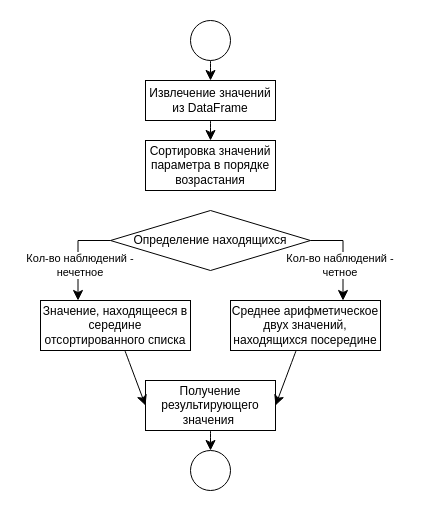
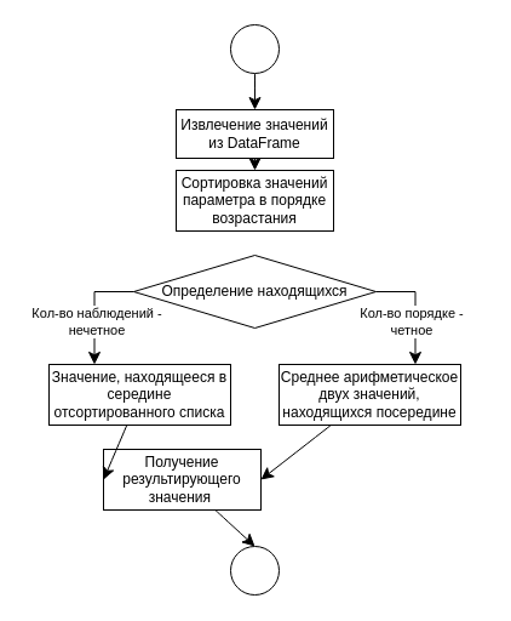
  <mxCell id="0" />
  <mxCell id="1" parent="0" />
  <mxCell id="2" style="edgeStyle=none;curved=1;rounded=0;orthogonalLoop=1;jettySize=auto;html=1;fontSize=12;startSize=8;endSize=8;" edge="1" parent="1" source="3" target="5"><mxGeometry relative="1" as="geometry" /></mxCell>
  <mxCell id="3" value="" style="ellipse;whiteSpace=wrap;html=1;aspect=fixed;" vertex="1" parent="1"><mxGeometry x="190" y="20" width="40" height="40" as="geometry" /></mxCell>
  <mxCell id="4" style="edgeStyle=none;curved=1;rounded=0;orthogonalLoop=1;jettySize=auto;html=1;fontSize=12;startSize=8;endSize=8;" edge="1" parent="1" source="5" target="6"><mxGeometry relative="1" as="geometry" /></mxCell>
- <mxCell id="5" value="Извлечение значений из DataFrame" style="rounded=0;whiteSpace=wrap;html=1;" vertex="1" parent="1"><mxGeometry x="145" y="80" width="130" height="40" as="geometry" /></mxCell>
+ <mxCell id="5" value="Извлечение значений из DataFrame" style="rounded=0;whiteSpace=wrap;html=1;" vertex="1" parent="1"><mxGeometry x="145" y="90" width="130" height="40" as="geometry" /></mxCell>
  <mxCell id="6" value="Сортировка значений параметра в порядке возрастания" style="rounded=0;whiteSpace=wrap;html=1;" vertex="1" parent="1"><mxGeometry x="145" y="140" width="130" height="50" as="geometry" /></mxCell>
  <mxCell id="7" style="edgeStyle=none;curved=1;rounded=0;orthogonalLoop=1;jettySize=auto;html=1;entryX=0.5;entryY=0;entryDx=0;entryDy=0;fontSize=12;startSize=8;endSize=8;" edge="1" parent="1" source="8" target="9"><mxGeometry relative="1" as="geometry" /></mxCell>
- <mxCell id="8" value="Получение результирующего значения&amp;nbsp;" style="rounded=0;whiteSpace=wrap;html=1;" vertex="1" parent="1"><mxGeometry x="145" y="380" width="130" height="50" as="geometry" /></mxCell>
+ <mxCell id="8" value="Получение результирующего значения&amp;nbsp;" style="rounded=0;whiteSpace=wrap;html=1;" vertex="1" parent="1"><mxGeometry x="85" y="370" width="130" height="50" as="geometry" /></mxCell>
  <mxCell id="9" value="" style="ellipse;whiteSpace=wrap;html=1;aspect=fixed;" vertex="1" parent="1"><mxGeometry x="190" y="450" width="40" height="40" as="geometry" /></mxCell>
  <mxCell id="10" style="edgeStyle=orthogonalEdgeStyle;rounded=0;orthogonalLoop=1;jettySize=auto;html=1;entryX=0.75;entryY=0;entryDx=0;entryDy=0;fontSize=12;startSize=8;endSize=8;exitX=1;exitY=0.5;exitDx=0;exitDy=0;" edge="1" parent="1" source="11" target="15"><mxGeometry relative="1" as="geometry" /></mxCell>
  <mxCell id="11" value="Определение находящихся" style="rhombus;whiteSpace=wrap;html=1;" vertex="1" parent="1"><mxGeometry x="110" y="210" width="200" height="60" as="geometry" /></mxCell>
  <mxCell id="12" style="edgeStyle=none;curved=1;rounded=0;orthogonalLoop=1;jettySize=auto;html=1;entryX=0;entryY=0.5;entryDx=0;entryDy=0;fontSize=12;startSize=8;endSize=8;" edge="1" parent="1" source="13" target="8"><mxGeometry relative="1" as="geometry" /></mxCell>
  <mxCell id="13" value="Значение, находящееся в середине отсортированного списка" style="rounded=0;whiteSpace=wrap;html=1;" vertex="1" parent="1"><mxGeometry x="40" y="300" width="150" height="50" as="geometry" /></mxCell>
  <mxCell id="14" style="edgeStyle=none;curved=1;rounded=0;orthogonalLoop=1;jettySize=auto;html=1;entryX=1;entryY=0.5;entryDx=0;entryDy=0;fontSize=12;startSize=8;endSize=8;" edge="1" parent="1" source="15" target="8"><mxGeometry relative="1" as="geometry" /></mxCell>
  <mxCell id="15" value="Среднее арифметическое двух значений, находящихся посередине" style="rounded=0;whiteSpace=wrap;html=1;" vertex="1" parent="1"><mxGeometry x="230" y="300" width="150" height="50" as="geometry" /></mxCell>
  <mxCell id="16" style="edgeStyle=orthogonalEdgeStyle;rounded=0;orthogonalLoop=1;jettySize=auto;html=1;entryX=0.25;entryY=0;entryDx=0;entryDy=0;fontSize=12;startSize=8;endSize=8;exitX=0;exitY=0.5;exitDx=0;exitDy=0;" edge="1" parent="1" source="11" target="13"><mxGeometry relative="1" as="geometry" /></mxCell>
  <mxCell id="17" value="Кол-во наблюдений - нечетное" style="text;html=1;align=center;verticalAlign=middle;whiteSpace=wrap;rounded=0;fontSize=11;labelBackgroundColor=default;" vertex="1" parent="1"><mxGeometry x="20" y="250" width="120" height="30" as="geometry" /></mxCell>
- <mxCell id="18" value="Кол-во наблюдений - четное" style="text;html=1;align=center;verticalAlign=middle;whiteSpace=wrap;rounded=0;fontSize=11;labelBackgroundColor=default;" vertex="1" parent="1"><mxGeometry x="280" y="250" width="120" height="30" as="geometry" /></mxCell>
+ <mxCell id="18" value="Кол-во порядке - четное" style="text;html=1;align=center;verticalAlign=middle;whiteSpace=wrap;rounded=0;fontSize=11;labelBackgroundColor=default;" vertex="1" parent="1"><mxGeometry x="280" y="250" width="120" height="30" as="geometry" /></mxCell>
